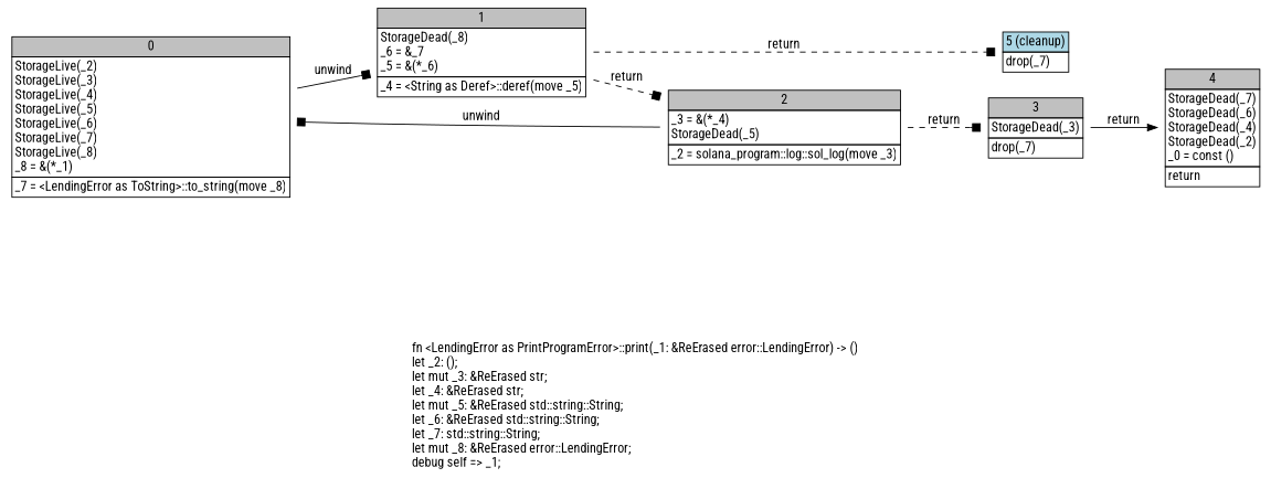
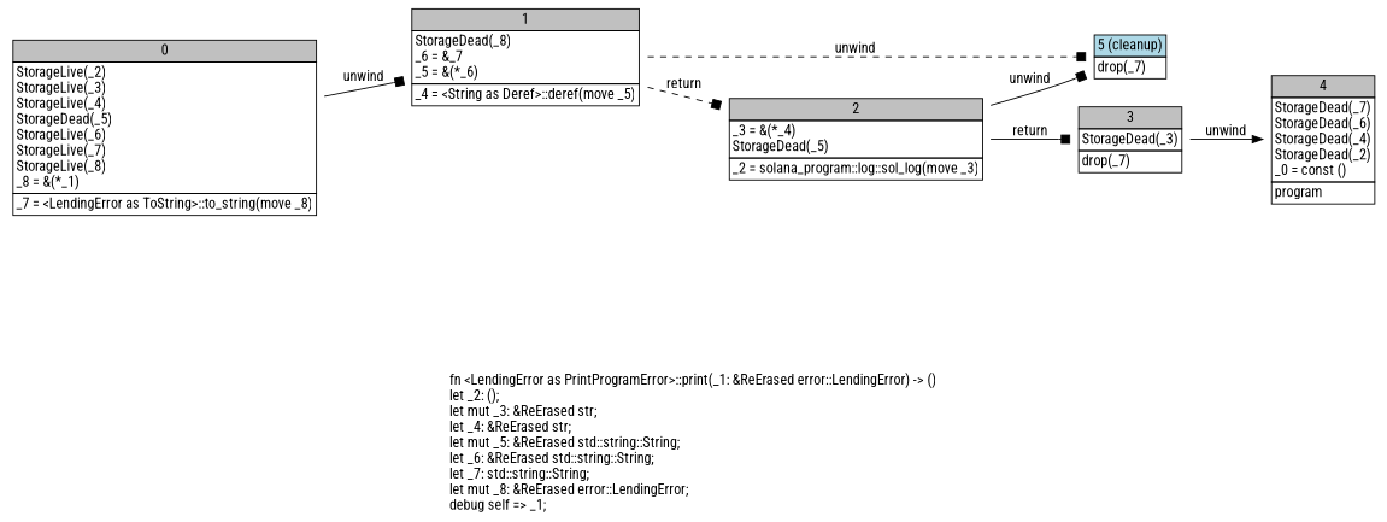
  digraph {
    fontname="Roboto Condensed"
    label=<fn &lt;LendingError as PrintProgramError&gt;::print(_1: &amp;ReErased error::LendingError) -&gt; ()<br align="left"/>let _2: ();<br align="left"/>let mut _3: &amp;ReErased str;<br align="left"/>let _4: &amp;ReErased str;<br align="left"/>let mut _5: &amp;ReErased std::string::String;<br align="left"/>let _6: &amp;ReErased std::string::String;<br align="left"/>let _7: std::string::String;<br align="left"/>let mut _8: &amp;ReErased error::LendingError;<br align="left"/>debug self =&gt; _1;<br align="left"/>>
    rankdir=LR
    node [fontname="Roboto Condensed" shape=none]
    edge [arrowhead=box fontname="Roboto Condensed" style=solid]
-   n1 [label=<<table border="0" cellborder="1" cellspacing="0"><tr><td bgcolor="gray" align="center" colspan="1">0</td></tr><tr><td align="left" balign="left">StorageLive(_2)<br/>StorageLive(_3)<br/>StorageLive(_4)<br/>StorageLive(_5)<br/>StorageLive(_6)<br/>StorageLive(_7)<br/>StorageLive(_8)<br/>_8 = &amp;(*_1)<br/></td></tr><tr><td align="left">_7 = &lt;LendingError as ToString&gt;::to_string(move _8)</td></tr></table>>]
+   n1 [label=<<table border="0" cellborder="1" cellspacing="0"><tr><td bgcolor="gray" align="center" colspan="1">0</td></tr><tr><td align="left" balign="left">StorageLive(_2)<br/>StorageLive(_3)<br/>StorageLive(_4)<br/>StorageDead(_5)<br/>StorageLive(_6)<br/>StorageLive(_7)<br/>StorageLive(_8)<br/>_8 = &amp;(*_1)<br/></td></tr><tr><td align="left">_7 = &lt;LendingError as ToString&gt;::to_string(move _8)</td></tr></table>>]
    n2 [label=<<table border="0" cellborder="1" cellspacing="0"><tr><td bgcolor="gray" align="center" colspan="1">1</td></tr><tr><td align="left" balign="left">StorageDead(_8)<br/>_6 = &amp;_7<br/>_5 = &amp;(*_6)<br/></td></tr><tr><td align="left">_4 = &lt;String as Deref&gt;::deref(move _5)</td></tr></table>>]
    n3 [label=<<table border="0" cellborder="1" cellspacing="0"><tr><td bgcolor="gray" align="center" colspan="1">2</td></tr><tr><td align="left" balign="left">_3 = &amp;(*_4)<br/>StorageDead(_5)<br/></td></tr><tr><td align="left">_2 = solana_program::log::sol_log(move _3)</td></tr></table>>]
    n4 [label=<<table border="0" cellborder="1" cellspacing="0"><tr><td bgcolor="lightblue" align="center" colspan="1">5 (cleanup)</td></tr><tr><td align="left">drop(_7)</td></tr></table>>]
    n5 [label=<<table border="0" cellborder="1" cellspacing="0"><tr><td bgcolor="gray" align="center" colspan="1">3</td></tr><tr><td align="left" balign="left">StorageDead(_3)<br/></td></tr><tr><td align="left">drop(_7)</td></tr></table>>]
-   n6 [label=<<table border="0" cellborder="1" cellspacing="0"><tr><td bgcolor="gray" align="center" colspan="1">4</td></tr><tr><td align="left" balign="left">StorageDead(_7)<br/>StorageDead(_6)<br/>StorageDead(_4)<br/>StorageDead(_2)<br/>_0 = const ()<br/></td></tr><tr><td align="left">return</td></tr></table>>]
+   n6 [label=<<table border="0" cellborder="1" cellspacing="0"><tr><td bgcolor="gray" align="center" colspan="1">4</td></tr><tr><td align="left" balign="left">StorageDead(_7)<br/>StorageDead(_6)<br/>StorageDead(_4)<br/>StorageDead(_2)<br/>_0 = const ()<br/></td></tr><tr><td align="left">program</td></tr></table>>]
    n1 -> n2 [label=unwind]
    n2 -> n3 [label=return style=dashed]
-   n2 -> n4 [label=return style=dashed]
-   n3 -> n1 [label=unwind]
-   n3 -> n5 [label=return style=dashed]
-   n5 -> n6 [arrowhead=normal label=return]
+   n2 -> n4 [label=unwind style=dashed]
+   n3 -> n4 [label=unwind]
+   n3 -> n5 [label=return]
+   n5 -> n6 [arrowhead=normal label=unwind]
  }
